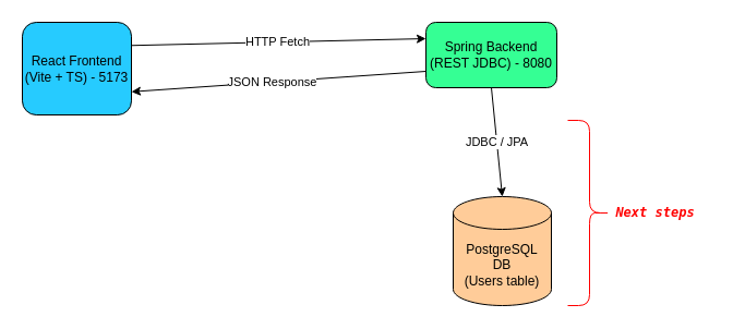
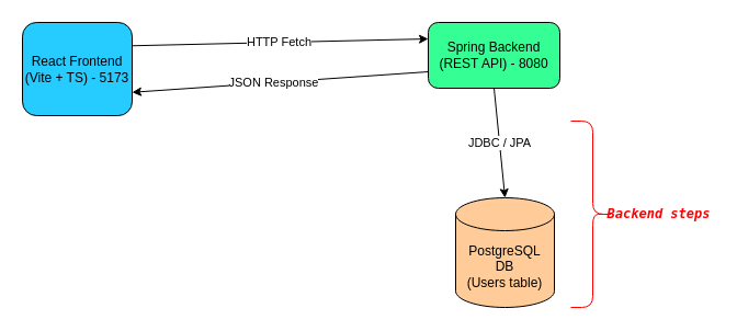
  <mxCell id="0" />
  <mxCell id="1" parent="0" />
  <mxCell id="2" style="edgeStyle=none;html=1;exitX=1;exitY=0.25;exitDx=0;exitDy=0;entryX=0;entryY=0.25;entryDx=0;entryDy=0;" edge="1" parent="1" source="4" target="7"><mxGeometry relative="1" as="geometry" /></mxCell>
  <mxCell id="3" value="HTTP Fetch" style="edgeLabel;html=1;align=center;verticalAlign=middle;resizable=0;points=[];" vertex="1" connectable="0" parent="2"><mxGeometry x="-0.008" y="1" relative="1" as="geometry"><mxPoint as="offset" /></mxGeometry></mxCell>
  <mxCell id="4" value="React Frontend&lt;div&gt;(Vite + TS) - 5173&lt;/div&gt;" style="rounded=1;whiteSpace=wrap;html=1;fillColor=#26CBFF;" vertex="1" parent="1"><mxGeometry x="20" y="20" width="100" height="85" as="geometry" /></mxCell>
  <mxCell id="5" style="edgeStyle=none;html=1;exitX=0;exitY=0.75;exitDx=0;exitDy=0;entryX=1;entryY=0.75;entryDx=0;entryDy=0;" edge="1" parent="1" source="7" target="4"><mxGeometry relative="1" as="geometry" /></mxCell>
  <mxCell id="6" value="JSON Response" style="edgeLabel;html=1;align=center;verticalAlign=middle;resizable=0;points=[];" vertex="1" connectable="0" parent="5"><mxGeometry x="0.168" y="-1" relative="1" as="geometry"><mxPoint x="16" as="offset" /></mxGeometry></mxCell>
- <mxCell id="7" value="Spring Backend&lt;div&gt;(REST JDBC) - 8080&lt;/div&gt;" style="rounded=1;whiteSpace=wrap;html=1;fillColor=#35FF94;" vertex="1" parent="1"><mxGeometry x="390" y="20" width="120" height="60" as="geometry" /></mxCell>
+ <mxCell id="7" value="Spring Backend&lt;div&gt;(REST API) - 8080&lt;/div&gt;" style="rounded=1;whiteSpace=wrap;html=1;fillColor=#35FF94;" vertex="1" parent="1"><mxGeometry x="390" y="20" width="120" height="60" as="geometry" /></mxCell>
  <mxCell id="8" value="PostgreSQL&lt;div&gt;DB&lt;br&gt;(Users table)&lt;/div&gt;" style="shape=cylinder3;whiteSpace=wrap;html=1;boundedLbl=1;backgroundOutline=1;size=15;fillColor=#FFCC99;" vertex="1" parent="1"><mxGeometry x="415" y="180" width="90" height="100" as="geometry" /></mxCell>
  <mxCell id="9" style="edgeStyle=none;html=1;exitX=0.5;exitY=1;exitDx=0;exitDy=0;entryX=0.5;entryY=0;entryDx=0;entryDy=0;entryPerimeter=0;" edge="1" parent="1" source="7" target="8"><mxGeometry relative="1" as="geometry" /></mxCell>
  <mxCell id="10" value="JDBC / JPA" style="edgeLabel;html=1;align=center;verticalAlign=middle;resizable=0;points=[];" vertex="1" connectable="0" parent="9"><mxGeometry x="-0.007" relative="1" as="geometry"><mxPoint as="offset" /></mxGeometry></mxCell>
  <mxCell id="11" value="" style="shape=curlyBracket;whiteSpace=wrap;html=1;rounded=1;flipH=1;labelPosition=right;verticalLabelPosition=middle;align=left;verticalAlign=middle;strokeColor=#FF0000;" vertex="1" parent="1"><mxGeometry x="520" y="110" width="40" height="170" as="geometry" /></mxCell>
- <mxCell id="12" value="&lt;pre&gt;&lt;b&gt;&lt;i&gt;&lt;font color=&quot;#ff0000&quot;&gt;Next steps&lt;/font&gt;&lt;/i&gt;&lt;/b&gt;&lt;/pre&gt;" style="text;html=1;align=center;verticalAlign=middle;resizable=0;points=[];autosize=1;strokeColor=none;fillColor=none;" vertex="1" parent="1"><mxGeometry x="550" y="170" width="100" height="50" as="geometry" /></mxCell>
+ <mxCell id="12" value="&lt;pre&gt;&lt;b&gt;&lt;i&gt;&lt;font color=&quot;#ff0000&quot;&gt;Backend steps&lt;/font&gt;&lt;/i&gt;&lt;/b&gt;&lt;/pre&gt;" style="text;html=1;align=center;verticalAlign=middle;resizable=0;points=[];autosize=1;strokeColor=none;fillColor=none;" vertex="1" parent="1"><mxGeometry x="550" y="170" width="100" height="50" as="geometry" /></mxCell>
